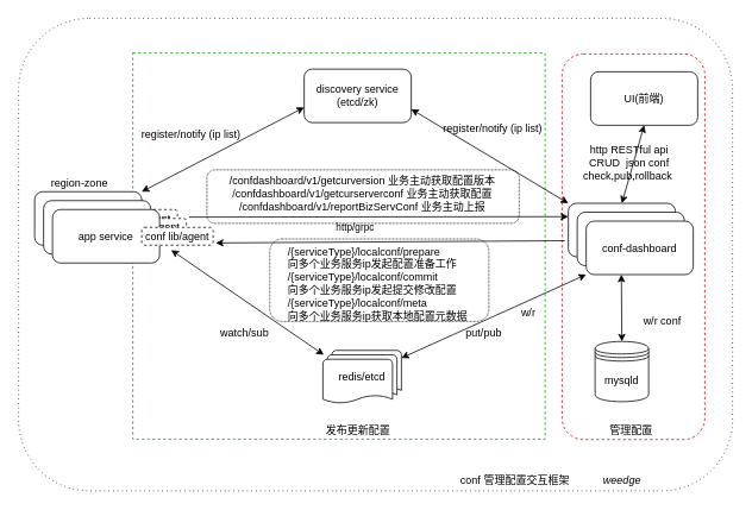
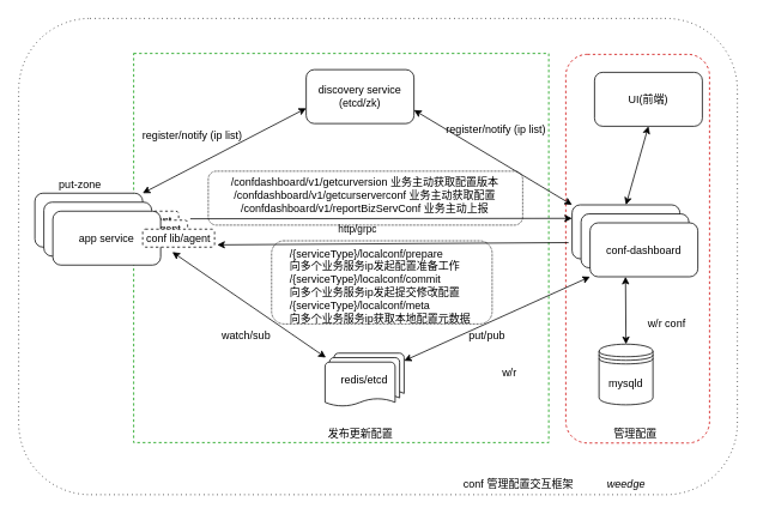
  <mxCell id="0" />
  <mxCell id="1" parent="0" />
  <mxCell id="2" value="" style="rounded=1;whiteSpace=wrap;html=1;strokeWidth=1;dashed=1;dashPattern=1 4;shadow=0;fillColor=none;" parent="1" vertex="1"><mxGeometry x="20" y="20" width="800" height="530" as="geometry" /></mxCell>
  <mxCell id="3" value="" style="whiteSpace=wrap;html=1;dashed=1;fontFamily=Helvetica;strokeColor=#009900;fillColor=none;" vertex="1" parent="1"><mxGeometry x="148" y="59" width="462" height="433" as="geometry" /></mxCell>
  <mxCell id="4" value="" style="rounded=1;whiteSpace=wrap;html=1;dashed=1;fontFamily=Helvetica;fillColor=none;strokeColor=#CC0000;" vertex="1" parent="1"><mxGeometry x="629" y="60" width="160" height="432.5" as="geometry" /></mxCell>
  <mxCell id="5" value="" style="rounded=1;whiteSpace=wrap;html=1;fontFamily=Helvetica;dashed=1;dashPattern=1 1;fillColor=none;" vertex="1" parent="1"><mxGeometry x="231" y="190" width="350" height="60" as="geometry" /></mxCell>
  <mxCell id="6" value="conf-dashboard" style="rounded=1;whiteSpace=wrap;html=1;" parent="1" vertex="1"><mxGeometry x="636" y="227.5" width="120" height="60" as="geometry" /></mxCell>
  <mxCell id="7" value="UI(前端)" style="rounded=1;whiteSpace=wrap;html=1;" parent="1" vertex="1"><mxGeometry x="661" y="80" width="120" height="60" as="geometry" /></mxCell>
  <mxCell id="8" value="业务服务" style="rounded=1;whiteSpace=wrap;html=1;" parent="1" vertex="1"><mxGeometry x="38" y="214.5" width="120" height="60" as="geometry" /></mxCell>
  <mxCell id="9" value="redis/etcd" style="strokeWidth=1;html=1;shape=mxgraph.flowchart.multi-document;whiteSpace=wrap;" parent="1" vertex="1"><mxGeometry x="361" y="392.5" width="88" height="60" as="geometry" /></mxCell>
  <mxCell id="10" value="conf-dashboard" style="rounded=1;whiteSpace=wrap;html=1;" parent="1" vertex="1"><mxGeometry x="646" y="237.5" width="120" height="60" as="geometry" /></mxCell>
  <mxCell id="11" value="conf-dashboard" style="rounded=1;whiteSpace=wrap;html=1;" parent="1" vertex="1"><mxGeometry x="656" y="247.5" width="120" height="60" as="geometry" /></mxCell>
  <mxCell id="12" value="lib/agent" style="rounded=1;whiteSpace=wrap;html=1;strokeWidth=1;dashed=1;" parent="1" vertex="1"><mxGeometry x="138" y="234.5" width="60" height="20" as="geometry" /></mxCell>
  <mxCell id="13" value="业务服务" style="rounded=1;whiteSpace=wrap;html=1;" parent="1" vertex="1"><mxGeometry x="48" y="224.5" width="120" height="60" as="geometry" /></mxCell>
  <mxCell id="14" value="lib/agent" style="rounded=1;whiteSpace=wrap;html=1;strokeWidth=1;dashed=1;" parent="1" vertex="1"><mxGeometry x="148" y="244.5" width="60" height="20" as="geometry" /></mxCell>
  <mxCell id="15" value="app service" style="rounded=1;whiteSpace=wrap;html=1;" parent="1" vertex="1"><mxGeometry x="58" y="234.5" width="120" height="60" as="geometry" /></mxCell>
  <mxCell id="16" value="conf lib/agent" style="rounded=1;whiteSpace=wrap;html=1;strokeWidth=1;dashed=1;" parent="1" vertex="1"><mxGeometry x="158" y="254.5" width="80" height="20" as="geometry" /></mxCell>
  <mxCell id="17" value="" style="endArrow=classic;startArrow=classic;html=1;rounded=0;exitX=0.011;exitY=0.083;exitDx=0;exitDy=0;exitPerimeter=0;" parent="1" source="9" edge="1"><mxGeometry width="50" height="50" relative="1" as="geometry"><mxPoint x="361" y="370" as="sourcePoint" /><mxPoint x="191" y="280" as="targetPoint" /></mxGeometry></mxCell>
  <mxCell id="18" value="" style="endArrow=classic;startArrow=classic;html=1;rounded=0;entryX=0.5;entryY=0;entryDx=0;entryDy=0;exitX=0.5;exitY=1;exitDx=0;exitDy=0;" parent="1" source="7" target="6" edge="1"><mxGeometry width="50" height="50" relative="1" as="geometry"><mxPoint x="466" y="367.5" as="sourcePoint" /><mxPoint x="516" y="317.5" as="targetPoint" /></mxGeometry></mxCell>
- <mxCell id="19" value="http RESTful api &lt;br&gt;CRUD&amp;nbsp; json conf&lt;br&gt;check,pub,rollback&amp;nbsp;" style="text;html=1;align=center;verticalAlign=middle;resizable=0;points=[];autosize=1;strokeColor=none;fillColor=none;" parent="1" vertex="1"><mxGeometry x="644" y="157" width="120" height="50" as="geometry" /></mxCell>
  <mxCell id="20" value="" style="endArrow=classic;startArrow=classic;html=1;rounded=0;exitX=0.5;exitY=1;exitDx=0;exitDy=0;entryX=0.5;entryY=0;entryDx=0;entryDy=0;entryPerimeter=0;" parent="1" edge="1"><mxGeometry width="50" height="50" relative="1" as="geometry"><mxPoint x="695.5" y="307.5" as="sourcePoint" /><mxPoint x="696" y="382.5" as="targetPoint" /></mxGeometry></mxCell>
  <mxCell id="21" value="" style="endArrow=classic;startArrow=classic;html=1;rounded=0;entryX=0;entryY=1;entryDx=0;entryDy=0;exitX=1;exitY=0.142;exitDx=0;exitDy=0;exitPerimeter=0;" parent="1" source="9" target="11" edge="1"><mxGeometry width="50" height="50" relative="1" as="geometry"><mxPoint x="431" y="400" as="sourcePoint" /><mxPoint x="411" y="310" as="targetPoint" /></mxGeometry></mxCell>
  <mxCell id="22" value="" style="endArrow=classic;html=1;rounded=0;entryX=0;entryY=0.25;entryDx=0;entryDy=0;" parent="1" target="6" edge="1"><mxGeometry width="50" height="50" relative="1" as="geometry"><mxPoint x="211" y="243" as="sourcePoint" /><mxPoint x="411" y="310" as="targetPoint" /></mxGeometry></mxCell>
  <mxCell id="23" value="http/grpc" style="edgeLabel;html=1;align=center;verticalAlign=middle;resizable=0;points=[];labelBackgroundColor=none;" parent="22" vertex="1" connectable="0"><mxGeometry x="-0.247" y="-4" relative="1" as="geometry"><mxPoint x="25" y="8" as="offset" /></mxGeometry></mxCell>
  <mxCell id="24" value="" style="endArrow=classic;html=1;rounded=0;exitX=-0.033;exitY=0.883;exitDx=0;exitDy=0;exitPerimeter=0;" parent="1" edge="1"><mxGeometry width="50" height="50" relative="1" as="geometry"><mxPoint x="632.04" y="269.48" as="sourcePoint" /><mxPoint x="241" y="272" as="targetPoint" /></mxGeometry></mxCell>
  <mxCell id="25" value="put/pub" style="text;html=1;align=center;verticalAlign=middle;resizable=0;points=[];autosize=1;strokeColor=none;fillColor=none;" parent="1" vertex="1"><mxGeometry x="511" y="362.5" width="60" height="20" as="geometry" /></mxCell>
  <mxCell id="26" value="watch/sub" style="text;html=1;align=center;verticalAlign=middle;resizable=0;points=[];autosize=1;strokeColor=none;fillColor=none;" parent="1" vertex="1"><mxGeometry x="238" y="362.5" width="70" height="20" as="geometry" /></mxCell>
  <mxCell id="27" value="/confdashboard/v1/getcurversion 业务主动获取配置版本&lt;br&gt;/confdashboard/v1/getcurserverconf 业务主动获取配置&lt;br&gt;/confdashboard/v1/reportBizServConf 业务主动上报" style="text;html=1;align=center;verticalAlign=middle;resizable=0;points=[];autosize=1;strokeColor=none;fillColor=none;" parent="1" vertex="1"><mxGeometry x="250" y="192" width="310" height="50" as="geometry" /></mxCell>
  <mxCell id="28" value="/{serviceType}/localconf/prepare &lt;br&gt;向多个业务服务ip发起配置准备工作&lt;br&gt;/{serviceType}/localconf/commit&amp;nbsp;&lt;br&gt;向多个业务服务ip发起提交修改配置&lt;br&gt;/{serviceType}/localconf/meta&lt;br&gt;向多个业务服务ip获取本地配置元数据" style="text;whiteSpace=wrap;html=1;" parent="1" vertex="1"><mxGeometry x="320" y="267.5" width="209" height="30" as="geometry" /></mxCell>
  <mxCell id="29" value="w/r conf" style="text;html=1;align=center;verticalAlign=middle;resizable=0;points=[];autosize=1;strokeColor=none;fillColor=none;" parent="1" vertex="1"><mxGeometry x="711" y="350" width="60" height="20" as="geometry" /></mxCell>
  <mxCell id="30" value="mysqld" style="shape=datastore;whiteSpace=wrap;html=1;strokeWidth=1;" parent="1" vertex="1"><mxGeometry x="666" y="382.5" width="60" height="67.5" as="geometry" /></mxCell>
- <mxCell id="31" value="w/r" style="text;html=1;align=center;verticalAlign=middle;resizable=0;points=[];autosize=1;strokeColor=none;fillColor=none;" parent="1" vertex="1"><mxGeometry x="576" y="340" width="30" height="20" as="geometry" /></mxCell>
+ <mxCell id="31" value="w/r" style="text;html=1;align=center;verticalAlign=middle;resizable=0;points=[];autosize=1;strokeColor=none;fillColor=none;" parent="1" vertex="1"><mxGeometry x="551" y="405" width="30" height="20" as="geometry" /></mxCell>
  <mxCell id="32" value="conf 管理配置交互框架" style="text;html=1;align=center;verticalAlign=middle;resizable=0;points=[];autosize=1;strokeColor=none;fillColor=none;" parent="1" vertex="1"><mxGeometry x="506" y="529" width="140" height="20" as="geometry" /></mxCell>
  <mxCell id="33" value="weedge" style="text;html=1;align=center;verticalAlign=middle;resizable=0;points=[];autosize=1;strokeColor=none;fillColor=none;fontStyle=2" parent="1" vertex="1"><mxGeometry x="666" y="529" width="60" height="20" as="geometry" /></mxCell>
  <mxCell id="34" value="discovery service&lt;br&gt;(etcd/zk)" style="rounded=1;whiteSpace=wrap;html=1;shadow=0;labelBackgroundColor=none;fontColor=none;strokeWidth=1;fillColor=none;" parent="1" vertex="1"><mxGeometry x="340" y="77" width="120" height="60" as="geometry" /></mxCell>
  <mxCell id="35" value="" style="endArrow=classic;startArrow=classic;html=1;rounded=0;fontColor=none;exitX=1;exitY=0;exitDx=0;exitDy=0;startFill=1;" parent="1" source="8" edge="1"><mxGeometry width="50" height="50" relative="1" as="geometry"><mxPoint x="440" y="320" as="sourcePoint" /><mxPoint x="340" y="120" as="targetPoint" /></mxGeometry></mxCell>
  <mxCell id="36" value="" style="endArrow=classic;startArrow=classic;html=1;rounded=0;fontColor=none;entryX=1;entryY=0.75;entryDx=0;entryDy=0;exitX=0;exitY=0;exitDx=0;exitDy=0;endFill=1;" parent="1" source="6" target="34" edge="1"><mxGeometry width="50" height="50" relative="1" as="geometry"><mxPoint x="440" y="320" as="sourcePoint" /><mxPoint x="490" y="270" as="targetPoint" /></mxGeometry></mxCell>
  <mxCell id="37" value="register/notify (ip list)" style="text;html=1;align=center;verticalAlign=middle;resizable=0;points=[];autosize=1;strokeColor=none;fillColor=none;fontColor=none;" parent="1" vertex="1"><mxGeometry x="148" y="140" width="130" height="20" as="geometry" /></mxCell>
  <mxCell id="38" value="register/notify (ip list)" style="text;html=1;align=center;verticalAlign=middle;resizable=0;points=[];autosize=1;strokeColor=none;fillColor=none;fontColor=none;" parent="1" vertex="1"><mxGeometry x="486" y="134" width="130" height="20" as="geometry" /></mxCell>
  <mxCell id="39" value="" style="rounded=1;whiteSpace=wrap;html=1;fontFamily=Helvetica;dashed=1;dashPattern=1 1;fillColor=none;" vertex="1" parent="1"><mxGeometry x="301.5" y="267.5" width="245.5" height="92.5" as="geometry" /></mxCell>
  <mxCell id="40" value="管理配置" style="text;html=1;align=center;verticalAlign=middle;resizable=0;points=[];autosize=1;strokeColor=none;fillColor=none;" vertex="1" parent="1"><mxGeometry x="676" y="472" width="60" height="20" as="geometry" /></mxCell>
  <mxCell id="41" value="发布更新配置" style="text;html=1;align=center;verticalAlign=middle;resizable=0;points=[];autosize=1;strokeColor=none;fillColor=none;" vertex="1" parent="1"><mxGeometry x="355" y="472" width="90" height="20" as="geometry" /></mxCell>
- <mxCell id="42" value="region-zone" style="text;html=1;align=center;verticalAlign=middle;resizable=0;points=[];autosize=1;strokeColor=none;fillColor=none;" vertex="1" parent="1"><mxGeometry x="48" y="194.5" width="80" height="20" as="geometry" /></mxCell>
+ <mxCell id="42" value="put-zone" style="text;html=1;align=center;verticalAlign=middle;resizable=0;points=[];autosize=1;strokeColor=none;fillColor=none;" vertex="1" parent="1"><mxGeometry x="48" y="194.5" width="80" height="20" as="geometry" /></mxCell>
